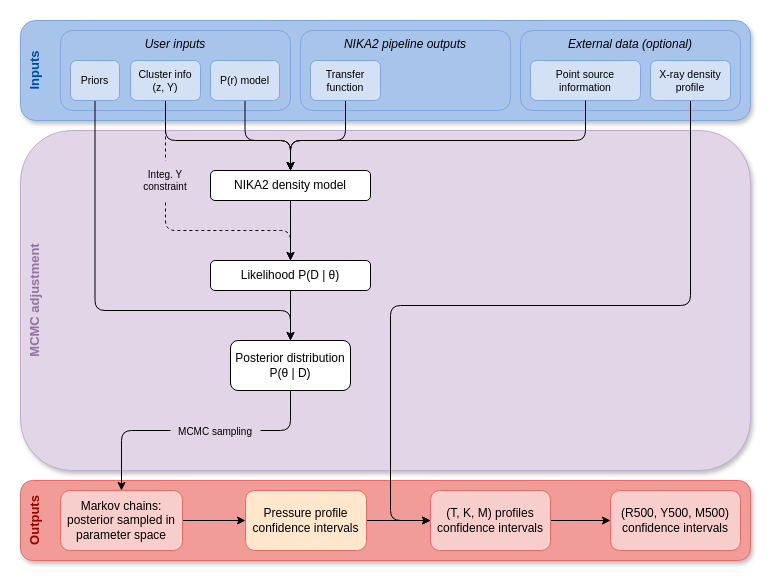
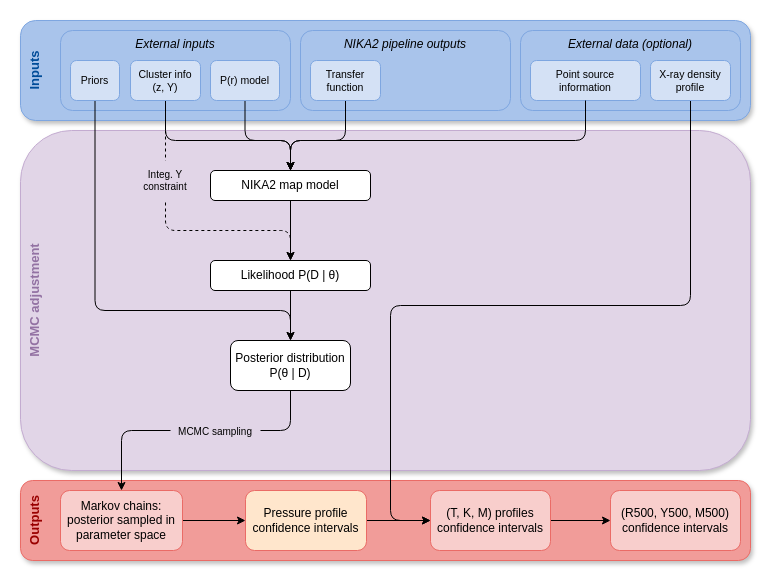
  <mxCell id="0" />
  <mxCell id="1" parent="0" />
  <mxCell id="2" value="MCMC adjustment" style="rounded=1;whiteSpace=wrap;html=1;glass=0;labelBackgroundColor=none;sketch=0;fontFamily=Helvetica;fontSize=13;horizontal=0;verticalAlign=top;fontStyle=1;fillColor=#E1D5E7;strokeColor=#C3ABD0;fontColor=#9372A3;shadow=1;" parent="1" vertex="1"><mxGeometry x="20" y="130" width="730" height="340" as="geometry" /></mxCell>
  <mxCell id="3" value="Inputs" style="rounded=1;whiteSpace=wrap;html=1;glass=0;labelBackgroundColor=none;sketch=0;fontFamily=Helvetica;fontSize=13;fontColor=#004C99;fillColor=#A9C4EB;strokeColor=#7EA6E0;horizontal=0;verticalAlign=top;fontStyle=1;shadow=1;" parent="1" vertex="1"><mxGeometry x="20" y="20" width="730" height="100" as="geometry" /></mxCell>
  <mxCell id="4" value="Outputs" style="rounded=1;whiteSpace=wrap;html=1;glass=0;labelBackgroundColor=none;sketch=0;fontSize=13;strokeColor=#EA6B66;fillColor=#F19C99;horizontal=0;verticalAlign=top;fontStyle=1;fontColor=#990000;shadow=1;" parent="1" vertex="1"><mxGeometry x="20" y="480" width="730" height="80" as="geometry" /></mxCell>
- <mxCell id="5" value="User inputs" style="rounded=1;whiteSpace=wrap;html=1;verticalAlign=top;labelBackgroundColor=none;strokeColor=#7EA6E0;glass=0;sketch=0;fontStyle=2;fontSize=12;fontFamily=Helvetica;fillColor=none;" parent="1" vertex="1"><mxGeometry x="60" y="30" width="230" height="80" as="geometry" /></mxCell>
+ <mxCell id="5" value="External inputs" style="rounded=1;whiteSpace=wrap;html=1;verticalAlign=top;labelBackgroundColor=none;strokeColor=#7EA6E0;glass=0;sketch=0;fontStyle=2;fontSize=12;fontFamily=Helvetica;fillColor=none;" parent="1" vertex="1"><mxGeometry x="60" y="30" width="230" height="80" as="geometry" /></mxCell>
  <mxCell id="6" style="edgeStyle=orthogonalEdgeStyle;rounded=1;orthogonalLoop=1;jettySize=auto;html=1;exitX=0.5;exitY=1;exitDx=0;exitDy=0;jumpStyle=arc;jumpSize=10;entryX=0.5;entryY=0;entryDx=0;entryDy=0;" parent="1" source="7" target="33" edge="1"><mxGeometry relative="1" as="geometry"><Array as="points"><mxPoint x="95" y="310" /><mxPoint x="290" y="310" /></Array></mxGeometry></mxCell>
  <mxCell id="7" value="Priors" style="rounded=1;whiteSpace=wrap;html=1;glass=0;sketch=0;strokeColor=#7EA6E0;fontSize=10.5;fillColor=#D4E1F5;fontStyle=0;verticalAlign=middle;" parent="1" vertex="1"><mxGeometry x="70" y="60" width="49" height="40" as="geometry" /></mxCell>
  <mxCell id="8" style="edgeStyle=orthogonalEdgeStyle;rounded=1;orthogonalLoop=1;jettySize=auto;html=1;exitX=0.5;exitY=1;exitDx=0;exitDy=0;jumpStyle=arc;jumpSize=10;" parent="1" source="10" target="21" edge="1"><mxGeometry relative="1" as="geometry"><Array as="points"><mxPoint x="165" y="140" /><mxPoint x="290" y="140" /></Array></mxGeometry></mxCell>
  <mxCell id="9" style="edgeStyle=orthogonalEdgeStyle;jumpStyle=arc;jumpSize=10;orthogonalLoop=1;jettySize=auto;html=1;exitX=0.5;exitY=1;exitDx=0;exitDy=0;entryX=0.5;entryY=0;entryDx=0;entryDy=0;dashed=1;" parent="1" source="10" target="24" edge="1"><mxGeometry relative="1" as="geometry"><Array as="points"><mxPoint x="165" y="230" /><mxPoint x="290" y="230" /></Array></mxGeometry></mxCell>
  <mxCell id="10" value="Cluster info &lt;br&gt;(z, Y)" style="rounded=1;whiteSpace=wrap;html=1;strokeColor=#7EA6E0;fontSize=10.5;fillColor=#D4E1F5;fontStyle=0;verticalAlign=middle;glass=0;sketch=0;" parent="1" vertex="1"><mxGeometry x="130" y="60" width="70" height="40" as="geometry" /></mxCell>
  <mxCell id="11" value="External data (optional)" style="rounded=1;whiteSpace=wrap;html=1;verticalAlign=top;strokeColor=#7EA6E0;glass=0;sketch=0;fontStyle=2;fontSize=12;fontFamily=Helvetica;fillColor=none;" parent="1" vertex="1"><mxGeometry x="520" y="30" width="220" height="80" as="geometry" /></mxCell>
  <mxCell id="12" value="Point source information" style="rounded=1;whiteSpace=wrap;html=1;strokeColor=#7EA6E0;fontSize=10.5;fillColor=#D4E1F5;fontStyle=0;verticalAlign=middle;glass=0;sketch=0;" parent="1" vertex="1"><mxGeometry x="530" y="60" width="110" height="40" as="geometry" /></mxCell>
  <mxCell id="13" style="edgeStyle=orthogonalEdgeStyle;jumpStyle=arc;jumpSize=10;orthogonalLoop=1;jettySize=auto;html=1;exitX=0.5;exitY=1;exitDx=0;exitDy=0;entryX=0;entryY=0.5;entryDx=0;entryDy=0;" parent="1" source="14" target="31" edge="1"><mxGeometry relative="1" as="geometry"><Array as="points"><mxPoint x="690" y="305" /><mxPoint x="390" y="305" /><mxPoint x="390" y="520" /></Array></mxGeometry></mxCell>
  <mxCell id="14" value="X-ray density profile" style="rounded=1;whiteSpace=wrap;html=1;strokeColor=#7EA6E0;fontSize=10.5;fillColor=#D4E1F5;fontStyle=0;verticalAlign=middle;glass=0;sketch=0;" parent="1" vertex="1"><mxGeometry x="650" y="60" width="80" height="40" as="geometry" /></mxCell>
  <mxCell id="15" value="NIKA2 pipeline outputs" style="rounded=1;whiteSpace=wrap;html=1;verticalAlign=top;strokeColor=#7EA6E0;glass=0;sketch=0;fontStyle=2;fontSize=12;fontFamily=Helvetica;fillColor=none;" parent="1" vertex="1"><mxGeometry x="300" y="30" width="210" height="80" as="geometry" /></mxCell>
  <mxCell id="16" style="edgeStyle=orthogonalEdgeStyle;rounded=1;orthogonalLoop=1;jettySize=auto;html=1;exitX=0.5;exitY=1;exitDx=0;exitDy=0;jumpStyle=arc;jumpSize=10;" parent="1" source="17" target="21" edge="1"><mxGeometry relative="1" as="geometry"><Array as="points"><mxPoint x="244" y="140" /><mxPoint x="290" y="140" /></Array></mxGeometry></mxCell>
  <mxCell id="17" value="P(r) model" style="rounded=1;whiteSpace=wrap;html=1;strokeColor=#7EA6E0;fontSize=10.5;fillColor=#D4E1F5;fontStyle=0;verticalAlign=middle;glass=0;sketch=0;" parent="1" vertex="1"><mxGeometry x="210" y="60" width="69" height="40" as="geometry" /></mxCell>
  <mxCell id="18" style="edgeStyle=orthogonalEdgeStyle;rounded=1;orthogonalLoop=1;jettySize=auto;html=1;exitX=0.5;exitY=1;exitDx=0;exitDy=0;jumpStyle=arc;jumpSize=10;" parent="1" source="19" target="21" edge="1"><mxGeometry relative="1" as="geometry"><Array as="points"><mxPoint x="345" y="140" /><mxPoint x="290" y="140" /></Array></mxGeometry></mxCell>
  <mxCell id="19" value="Transfer function" style="rounded=1;whiteSpace=wrap;html=1;strokeColor=#7EA6E0;fontSize=10.5;fillColor=#D4E1F5;fontStyle=0;verticalAlign=middle;glass=0;sketch=0;" parent="1" vertex="1"><mxGeometry x="310" y="60" width="70" height="40" as="geometry" /></mxCell>
  <mxCell id="20" style="edgeStyle=orthogonalEdgeStyle;jumpStyle=arc;jumpSize=10;orthogonalLoop=1;jettySize=auto;html=1;exitX=0.5;exitY=1;exitDx=0;exitDy=0;entryX=0.5;entryY=0;entryDx=0;entryDy=0;labelBackgroundColor=#E1D5E7;fontFamily=Helvetica;fontSize=13;fontColor=#9372A3;" parent="1" source="21" target="24" edge="1"><mxGeometry relative="1" as="geometry" /></mxCell>
- <mxCell id="21" value="NIKA2 density model" style="rounded=1;whiteSpace=wrap;html=1;labelBackgroundColor=#ffffff;" parent="1" vertex="1"><mxGeometry x="210" y="170" width="160" height="30" as="geometry" /></mxCell>
+ <mxCell id="21" value="NIKA2 map model" style="rounded=1;whiteSpace=wrap;html=1;labelBackgroundColor=#ffffff;" parent="1" vertex="1"><mxGeometry x="210" y="170" width="160" height="30" as="geometry" /></mxCell>
  <mxCell id="22" value="" style="edgeStyle=orthogonalEdgeStyle;rounded=1;jumpStyle=arc;jumpSize=10;orthogonalLoop=1;jettySize=auto;html=1;spacingLeft=0;labelBorderColor=#E1D5E7;labelBackgroundColor=#E1D5E7;exitX=0.5;exitY=1;exitDx=0;exitDy=0;entryX=0.5;entryY=0;entryDx=0;entryDy=0;" parent="1" source="33" target="26" edge="1"><mxGeometry x="-0.151" relative="1" as="geometry"><Array as="points"><mxPoint x="290" y="430" /><mxPoint x="121" y="430" /></Array><mxPoint as="offset" /></mxGeometry></mxCell>
  <mxCell id="23" style="edgeStyle=orthogonalEdgeStyle;jumpStyle=arc;jumpSize=10;orthogonalLoop=1;jettySize=auto;html=1;exitX=0.5;exitY=1;exitDx=0;exitDy=0;entryX=0.5;entryY=0;entryDx=0;entryDy=0;labelBackgroundColor=#E1D5E7;fontFamily=Helvetica;fontSize=13;fontColor=#9372A3;" parent="1" source="24" target="33" edge="1"><mxGeometry relative="1" as="geometry" /></mxCell>
  <mxCell id="24" value="Likelihood P(D | θ)" style="rounded=1;whiteSpace=wrap;html=1;labelBackgroundColor=#ffffff;" parent="1" vertex="1"><mxGeometry x="210" y="260" width="160" height="30" as="geometry" /></mxCell>
  <mxCell id="25" value="" style="edgeStyle=orthogonalEdgeStyle;jumpStyle=arc;jumpSize=10;orthogonalLoop=1;jettySize=auto;html=1;" parent="1" source="26" target="29" edge="1"><mxGeometry relative="1" as="geometry" /></mxCell>
  <mxCell id="26" value="Markov chains: posterior sampled in parameter space" style="rounded=1;whiteSpace=wrap;html=1;strokeColor=#EA6B66;fillColor=#f8cecc;" parent="1" vertex="1"><mxGeometry x="60" y="490" width="122" height="60" as="geometry" /></mxCell>
  <mxCell id="27" style="edgeStyle=orthogonalEdgeStyle;rounded=1;jumpStyle=arc;jumpSize=10;orthogonalLoop=1;jettySize=auto;html=1;exitX=0.5;exitY=1;exitDx=0;exitDy=0;" parent="1" source="12" target="21" edge="1"><mxGeometry relative="1" as="geometry"><Array as="points"><mxPoint x="585" y="140" /><mxPoint x="290" y="140" /></Array></mxGeometry></mxCell>
  <mxCell id="28" value="" style="edgeStyle=orthogonalEdgeStyle;jumpStyle=arc;jumpSize=10;orthogonalLoop=1;jettySize=auto;html=1;" parent="1" source="29" target="31" edge="1"><mxGeometry relative="1" as="geometry" /></mxCell>
  <mxCell id="29" value="Pressure profile confidence intervals" style="whiteSpace=wrap;html=1;rounded=1;fillColor=#ffe6cc;strokeColor=#EA6B66;" parent="1" vertex="1"><mxGeometry x="245" y="490" width="121" height="60" as="geometry" /></mxCell>
  <mxCell id="30" value="" style="edgeStyle=orthogonalEdgeStyle;jumpStyle=arc;jumpSize=10;orthogonalLoop=1;jettySize=auto;html=1;" parent="1" source="31" target="32" edge="1"><mxGeometry relative="1" as="geometry" /></mxCell>
  <mxCell id="31" value="(T, K, M) profiles confidence intervals" style="whiteSpace=wrap;html=1;rounded=1;fillColor=#f8cecc;strokeColor=#EA6B66;" parent="1" vertex="1"><mxGeometry x="430" y="490" width="120" height="60" as="geometry" /></mxCell>
  <mxCell id="32" value="(R500, Y500, M500) confidence intervals" style="whiteSpace=wrap;html=1;rounded=1;fillColor=#f8cecc;strokeColor=#EA6B66;" parent="1" vertex="1"><mxGeometry x="610" y="490" width="130" height="60" as="geometry" /></mxCell>
  <mxCell id="33" value="Posterior distribution P(θ | D)" style="rounded=1;whiteSpace=wrap;html=1;labelBackgroundColor=#ffffff;" parent="1" vertex="1"><mxGeometry x="230" y="340" width="120" height="50" as="geometry" /></mxCell>
  <mxCell id="34" value="Integ. Y &lt;br&gt;constraint" style="text;html=1;strokeColor=none;align=center;verticalAlign=middle;whiteSpace=wrap;rounded=0;glass=0;labelBackgroundColor=#E1D5E7;sketch=0;fontFamily=Helvetica;fontSize=10;fillColor=#E1D5E7;" parent="1" vertex="1"><mxGeometry x="130" y="160" width="70" height="40" as="geometry" /></mxCell>
  <mxCell id="35" value="MCMC sampling" style="text;html=1;strokeColor=none;align=center;verticalAlign=middle;whiteSpace=wrap;rounded=0;glass=0;labelBackgroundColor=#E1D5E7;sketch=0;fontFamily=Helvetica;fontSize=10;fillColor=#E1D5E7;" parent="1" vertex="1"><mxGeometry x="170" y="416" width="90" height="30" as="geometry" /></mxCell>
